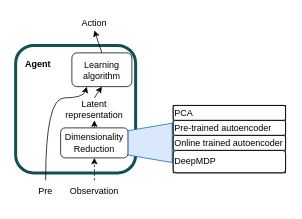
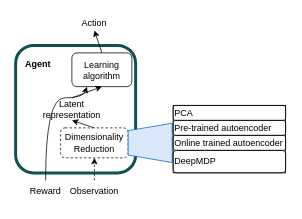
  <mxCell id="0" />
  <mxCell id="1" parent="0" />
  <mxCell id="2" value="&lt;p style=&quot;line-height: 1.5&quot;&gt;&lt;br&gt;&lt;/p&gt;" style="text;html=1;strokeColor=#125054;fillColor=none;align=center;verticalAlign=middle;whiteSpace=wrap;rounded=1;fontSize=12;strokeWidth=4;" parent="1" vertex="1"><mxGeometry x="20" y="60" width="160" height="170" as="geometry" /></mxCell>
  <mxCell id="3" value="&lt;b&gt;Agent&lt;/b&gt;" style="text;html=1;strokeColor=none;fillColor=none;align=center;verticalAlign=middle;whiteSpace=wrap;rounded=0;fontSize=12;" parent="1" vertex="1"><mxGeometry x="20" y="70" width="60" height="30" as="geometry" /></mxCell>
  <mxCell id="4" value="&lt;div&gt;Learning&lt;/div&gt;&lt;div&gt;algorithm&lt;br&gt;&lt;/div&gt;" style="rounded=1;whiteSpace=wrap;html=1;fontSize=12;" parent="1" vertex="1"><mxGeometry x="95" y="70" width="80" height="45" as="geometry" /></mxCell>
- <mxCell id="5" value="&lt;div&gt;Dimensionality&lt;/div&gt;&lt;div&gt;Reduction&lt;br&gt;&lt;/div&gt;" style="rounded=1;whiteSpace=wrap;html=1;fontSize=12;" parent="1" vertex="1"><mxGeometry x="80" y="170" width="90" height="40" as="geometry" /></mxCell>
+ <mxCell id="5" value="&lt;div&gt;Dimensionality&lt;/div&gt;&lt;div&gt;Reduction&lt;br&gt;&lt;/div&gt;" style="rounded=1;whiteSpace=wrap;html=1;fontSize=12;dashed=1;" parent="1" vertex="1"><mxGeometry x="80" y="170" width="90" height="40" as="geometry" /></mxCell>
  <mxCell id="6" value="Observation" style="text;html=1;strokeColor=none;fillColor=none;align=center;verticalAlign=middle;whiteSpace=wrap;rounded=0;" parent="1" vertex="1"><mxGeometry x="95" y="240" width="60" height="30" as="geometry" /></mxCell>
- <mxCell id="7" value="Latent representation" style="text;html=1;strokeColor=none;fillColor=none;align=center;verticalAlign=middle;whiteSpace=wrap;rounded=0;" parent="1" vertex="1"><mxGeometry x="85" y="130" width="80" height="30" as="geometry" /></mxCell>
+ <mxCell id="7" value="Latent representation" style="text;html=1;strokeColor=none;fillColor=none;align=center;verticalAlign=middle;whiteSpace=wrap;rounded=0;" parent="1" vertex="1"><mxGeometry x="55" y="130" width="80" height="30" as="geometry" /></mxCell>
  <mxCell id="8" value="" style="endArrow=classic;html=1;rounded=0;exitX=0.5;exitY=0;exitDx=0;exitDy=0;entryX=0.5;entryY=1;entryDx=0;entryDy=0;dashed=1;" parent="1" source="6" target="5" edge="1"><mxGeometry width="50" height="50" relative="1" as="geometry"><mxPoint x="230" y="270" as="sourcePoint" /><mxPoint x="140" y="210" as="targetPoint" /></mxGeometry></mxCell>
- <mxCell id="9" value="&lt;div&gt;Pre&lt;/div&gt;" style="text;html=1;strokeColor=none;fillColor=none;align=center;verticalAlign=middle;whiteSpace=wrap;rounded=0;" parent="1" vertex="1"><mxGeometry x="30" y="240" width="60" height="30" as="geometry" /></mxCell>
+ <mxCell id="9" value="&lt;div&gt;Reward&lt;/div&gt;" style="text;html=1;strokeColor=none;fillColor=none;align=center;verticalAlign=middle;whiteSpace=wrap;rounded=0;" parent="1" vertex="1"><mxGeometry x="30" y="240" width="60" height="30" as="geometry" /></mxCell>
  <mxCell id="10" value="" style="curved=1;endArrow=classic;html=1;rounded=0;exitX=0.5;exitY=0;exitDx=0;exitDy=0;entryX=0.25;entryY=1;entryDx=0;entryDy=0;" parent="1" source="9" target="4" edge="1"><mxGeometry width="50" height="50" relative="1" as="geometry"><mxPoint x="230" y="270" as="sourcePoint" /><mxPoint x="280" y="220" as="targetPoint" /><Array as="points"><mxPoint x="60" y="130" /><mxPoint x="110" y="130" /></Array></mxGeometry></mxCell>
  <mxCell id="11" value="" style="endArrow=classic;html=1;rounded=0;exitX=0.5;exitY=0;exitDx=0;exitDy=0;entryX=0.5;entryY=1;entryDx=0;entryDy=0;" parent="1" source="5" target="7" edge="1"><mxGeometry width="50" height="50" relative="1" as="geometry"><mxPoint x="230" y="270" as="sourcePoint" /><mxPoint x="280" y="220" as="targetPoint" /></mxGeometry></mxCell>
  <mxCell id="12" value="" style="endArrow=classic;html=1;rounded=0;entryX=0.5;entryY=1;entryDx=0;entryDy=0;exitX=0.5;exitY=0;exitDx=0;exitDy=0;" parent="1" source="7" target="4" edge="1"><mxGeometry width="50" height="50" relative="1" as="geometry"><mxPoint x="125" y="130" as="sourcePoint" /><mxPoint x="135" y="160" as="targetPoint" /></mxGeometry></mxCell>
  <mxCell id="13" value="" style="endArrow=classic;html=1;rounded=0;exitX=0.5;exitY=0;exitDx=0;exitDy=0;entryX=0.5;entryY=1;entryDx=0;entryDy=0;" parent="1" source="4" target="14" edge="1"><mxGeometry width="50" height="50" relative="1" as="geometry"><mxPoint x="230" y="270" as="sourcePoint" /><mxPoint x="125" y="30" as="targetPoint" /></mxGeometry></mxCell>
  <mxCell id="14" value="Action" style="text;html=1;strokeColor=none;fillColor=none;align=center;verticalAlign=middle;whiteSpace=wrap;rounded=0;" parent="1" vertex="1"><mxGeometry x="95" y="20" width="60" height="20" as="geometry" /></mxCell>
  <mxCell id="15" value="" style="shape=trapezoid;perimeter=trapezoidPerimeter;whiteSpace=wrap;html=1;fixedSize=1;size=10;rotation=-90;fillColor=#dae8fc;strokeColor=#0066CC;" vertex="1" parent="1"><mxGeometry x="173.13" y="160.63" width="52.5" height="58.75" as="geometry" /></mxCell>
  <mxCell id="16" value="" style="group;rounded=0;strokeColor=default;" vertex="1" connectable="0" parent="1"><mxGeometry x="230" y="140" width="150" height="90" as="geometry" /></mxCell>
  <mxCell id="17" value="&lt;div align=&quot;left&quot;&gt;PCA&lt;/div&gt;" style="text;html=1;strokeColor=default;fillColor=none;align=left;verticalAlign=middle;whiteSpace=wrap;rounded=1;glass=0;" vertex="1" parent="16"><mxGeometry width="150" height="20" as="geometry" /></mxCell>
  <mxCell id="18" value="Pre-trained autoencoder" style="text;html=1;strokeColor=default;fillColor=none;align=left;verticalAlign=middle;whiteSpace=wrap;rounded=1;glass=0;" vertex="1" parent="16"><mxGeometry y="20" width="150" height="20" as="geometry" /></mxCell>
  <mxCell id="19" value="Online trained autoencoder" style="text;html=1;strokeColor=default;fillColor=none;align=left;verticalAlign=middle;whiteSpace=wrap;rounded=1;glass=0;" vertex="1" parent="16"><mxGeometry y="40" width="150" height="20" as="geometry" /></mxCell>
  <mxCell id="20" value="DeepMDP" style="text;html=1;strokeColor=default;fillColor=none;align=left;verticalAlign=middle;whiteSpace=wrap;rounded=1;glass=0;" vertex="1" parent="16"><mxGeometry y="60" width="150" height="30" as="geometry" /></mxCell>
